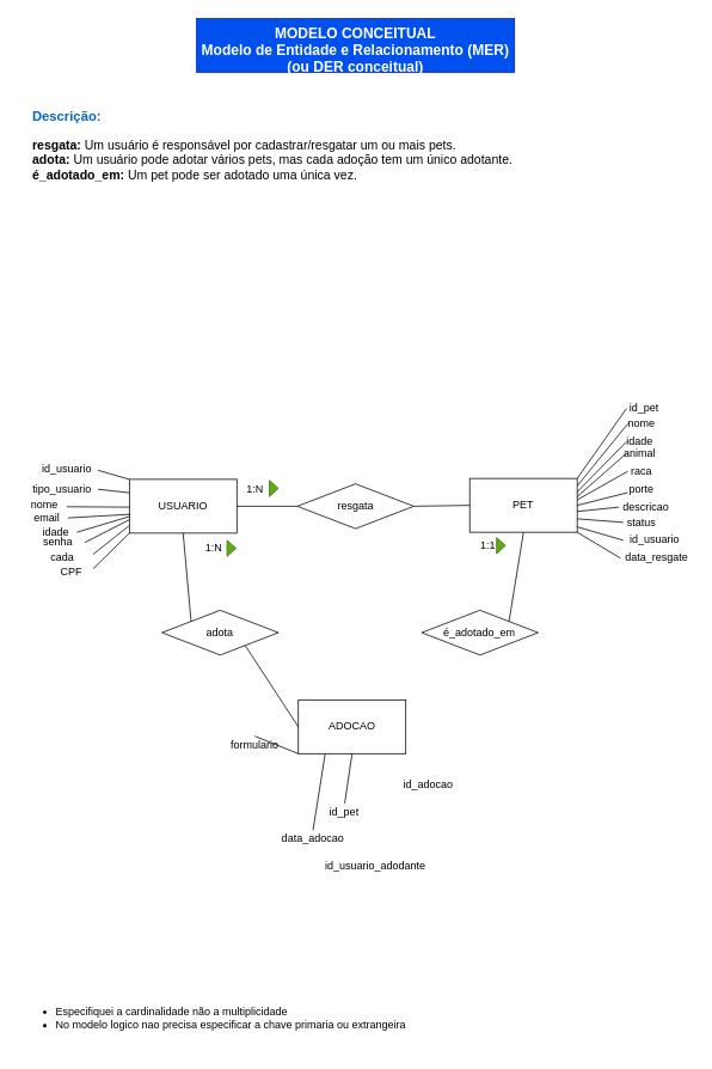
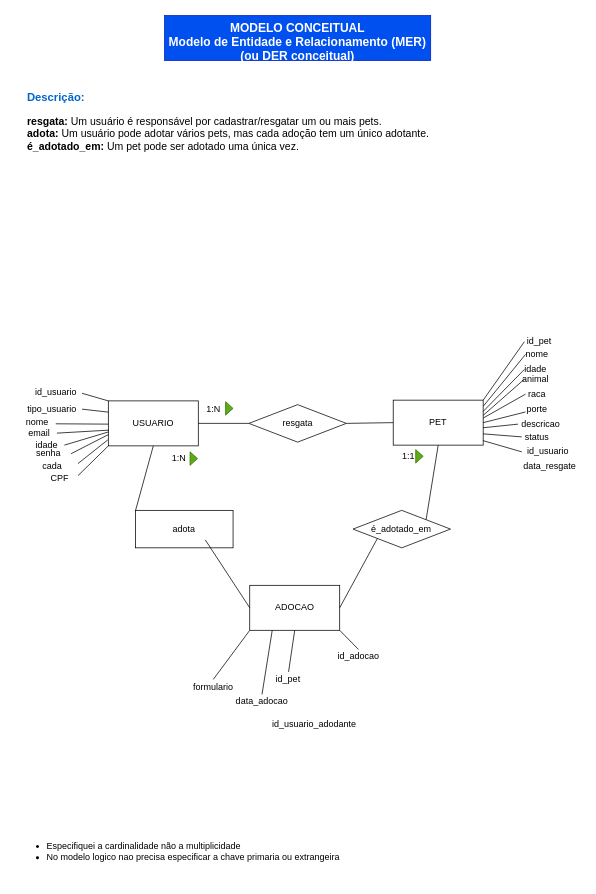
  <mxCell id="0" />
  <mxCell id="1" parent="0" />
  <mxCell id="2" value="" style="endArrow=none;html=1;rounded=0;entryX=0;entryY=1;entryDx=0;entryDy=0;exitX=0.5;exitY=0;exitDx=0;exitDy=0;" edge="1" parent="1" source="4" target="26"><mxGeometry width="50" height="50" relative="1" as="geometry"><mxPoint x="289" y="895" as="sourcePoint" /><mxPoint x="351.12" y="900" as="targetPoint" /></mxGeometry></mxCell>
  <mxCell id="3" value="status" style="text;html=1;align=center;verticalAlign=middle;whiteSpace=wrap;rounded=0;" vertex="1" parent="1"><mxGeometry x="695.5" y="567" width="40" height="30" as="geometry" /></mxCell>
- <mxCell id="4" value="formulario" style="text;html=1;align=center;verticalAlign=middle;whiteSpace=wrap;rounded=0;" vertex="1" parent="1"><mxGeometry x="244" y="820.5" width="80" height="20" as="geometry" /></mxCell>
+ <mxCell id="4" value="formulario" style="text;html=1;align=center;verticalAlign=middle;whiteSpace=wrap;rounded=0;" vertex="1" parent="1"><mxGeometry x="244" y="905.5" width="80" height="20" as="geometry" /></mxCell>
  <mxCell id="5" value="USUARIO" style="rounded=0;whiteSpace=wrap;html=1;" vertex="1" parent="1"><mxGeometry x="144" y="534" width="120" height="60" as="geometry" /></mxCell>
  <mxCell id="6" value="data_resgate" style="text;html=1;align=center;verticalAlign=middle;whiteSpace=wrap;rounded=0;" vertex="1" parent="1"><mxGeometry x="692.5" y="607" width="80" height="30" as="geometry" /></mxCell>
  <mxCell id="7" value="" style="endArrow=none;html=1;rounded=0;entryX=0;entryY=0;entryDx=0;entryDy=0;exitX=0.936;exitY=0.561;exitDx=0;exitDy=0;exitPerimeter=0;" edge="1" parent="1" source="9" target="5"><mxGeometry width="50" height="50" relative="1" as="geometry"><mxPoint x="372.12" y="521.83" as="sourcePoint" /><mxPoint x="-282" y="900" as="targetPoint" /></mxGeometry></mxCell>
  <mxCell id="8" value="id_pet" style="text;html=1;align=center;verticalAlign=middle;whiteSpace=wrap;rounded=0;" vertex="1" parent="1"><mxGeometry x="699" y="440" width="40" height="30" as="geometry" /></mxCell>
  <mxCell id="9" value="id_usuario" style="text;html=1;align=center;verticalAlign=middle;resizable=0;points=[];autosize=1;strokeColor=none;fillColor=none;" vertex="1" parent="1"><mxGeometry x="34" y="507" width="80" height="30" as="geometry" /></mxCell>
  <mxCell id="10" value="descricao" style="text;html=1;align=center;verticalAlign=middle;whiteSpace=wrap;rounded=0;" vertex="1" parent="1"><mxGeometry x="690.5" y="550" width="60" height="30" as="geometry" /></mxCell>
  <mxCell id="11" value="nome" style="text;html=1;align=center;verticalAlign=middle;whiteSpace=wrap;rounded=0;" vertex="1" parent="1"><mxGeometry x="700.5" y="457" width="30" height="30" as="geometry" /></mxCell>
  <mxCell id="12" value="porte" style="text;html=1;align=center;verticalAlign=middle;whiteSpace=wrap;rounded=0;" vertex="1" parent="1"><mxGeometry x="700.5" y="530" width="30" height="30" as="geometry" /></mxCell>
  <mxCell id="13" value="id_usuario" style="text;html=1;align=center;verticalAlign=middle;whiteSpace=wrap;rounded=0;" vertex="1" parent="1"><mxGeometry x="695.5" y="587" width="68.5" height="30" as="geometry" /></mxCell>
  <mxCell id="14" value="raca" style="text;html=1;align=center;verticalAlign=middle;whiteSpace=wrap;rounded=0;" vertex="1" parent="1"><mxGeometry x="700.5" y="510" width="30" height="30" as="geometry" /></mxCell>
  <mxCell id="15" value="idade" style="text;html=1;align=center;verticalAlign=middle;whiteSpace=wrap;rounded=0;" vertex="1" parent="1"><mxGeometry x="699" y="477" width="30" height="30" as="geometry" /></mxCell>
  <mxCell id="16" value="PET" style="rounded=0;whiteSpace=wrap;html=1;" vertex="1" parent="1"><mxGeometry x="524" y="533" width="120" height="60" as="geometry" /></mxCell>
  <mxCell id="17" value="" style="endArrow=none;html=1;rounded=0;exitX=0;exitY=0.5;exitDx=0;exitDy=0;entryX=1;entryY=0;entryDx=0;entryDy=0;" edge="1" parent="1" source="8" target="16"><mxGeometry width="50" height="50" relative="1" as="geometry"><mxPoint x="504" y="383" as="sourcePoint" /><mxPoint x="611" y="378" as="targetPoint" /></mxGeometry></mxCell>
  <mxCell id="18" value="" style="endArrow=none;html=1;rounded=0;exitX=0;exitY=0.5;exitDx=0;exitDy=0;entryX=1;entryY=0.75;entryDx=0;entryDy=0;" edge="1" parent="1" source="3" target="16"><mxGeometry width="50" height="50" relative="1" as="geometry"><mxPoint x="504" y="366" as="sourcePoint" /><mxPoint x="640" y="436" as="targetPoint" /></mxGeometry></mxCell>
  <mxCell id="19" value="" style="endArrow=none;html=1;rounded=0;exitX=0;exitY=0.5;exitDx=0;exitDy=0;entryX=1;entryY=0.398;entryDx=0;entryDy=0;entryPerimeter=0;" edge="1" parent="1" source="14" target="16"><mxGeometry width="50" height="50" relative="1" as="geometry"><mxPoint x="474" y="336" as="sourcePoint" /><mxPoint x="614" y="409" as="targetPoint" /></mxGeometry></mxCell>
  <mxCell id="20" value="" style="endArrow=none;html=1;rounded=0;exitX=0;exitY=0.5;exitDx=0;exitDy=0;entryX=0.998;entryY=0.9;entryDx=0;entryDy=0;entryPerimeter=0;" edge="1" parent="1" source="13" target="16"><mxGeometry width="50" height="50" relative="1" as="geometry"><mxPoint x="514" y="376" as="sourcePoint" /><mxPoint x="620" y="431" as="targetPoint" /></mxGeometry></mxCell>
  <mxCell id="21" value="" style="endArrow=none;html=1;rounded=0;entryX=1;entryY=0.5;entryDx=0;entryDy=0;" edge="1" parent="1" source="12" target="16"><mxGeometry width="50" height="50" relative="1" as="geometry"><mxPoint x="484" y="346" as="sourcePoint" /><mxPoint x="620" y="416" as="targetPoint" /></mxGeometry></mxCell>
- <mxCell id="22" value="" style="endArrow=none;html=1;rounded=0;exitX=0;exitY=0.5;exitDx=0;exitDy=0;entryX=1;entryY=1;entryDx=0;entryDy=0;" edge="1" parent="1" source="6" target="16"><mxGeometry width="50" height="50" relative="1" as="geometry"><mxPoint x="474" y="473" as="sourcePoint" /><mxPoint x="620" y="436" as="targetPoint" /></mxGeometry></mxCell>
  <mxCell id="23" value="" style="endArrow=none;html=1;rounded=0;entryX=0.999;entryY=0.614;entryDx=0;entryDy=0;entryPerimeter=0;exitX=0;exitY=0.5;exitDx=0;exitDy=0;" edge="1" parent="1" source="10" target="16"><mxGeometry width="50" height="50" relative="1" as="geometry"><mxPoint x="764" y="570" as="sourcePoint" /><mxPoint x="630" y="426" as="targetPoint" /></mxGeometry></mxCell>
  <mxCell id="24" value="" style="endArrow=none;html=1;rounded=0;exitX=0;exitY=0.5;exitDx=0;exitDy=0;entryX=1.003;entryY=0.131;entryDx=0;entryDy=0;entryPerimeter=0;" edge="1" parent="1" source="11" target="16"><mxGeometry width="50" height="50" relative="1" as="geometry"><mxPoint x="464" y="293" as="sourcePoint" /><mxPoint x="611" y="398" as="targetPoint" /></mxGeometry></mxCell>
  <mxCell id="25" value="" style="endArrow=none;html=1;rounded=0;exitX=0;exitY=0.5;exitDx=0;exitDy=0;entryX=1;entryY=0.25;entryDx=0;entryDy=0;" edge="1" parent="1" source="15" target="16"><mxGeometry width="50" height="50" relative="1" as="geometry"><mxPoint x="474" y="313" as="sourcePoint" /><mxPoint x="604" y="398" as="targetPoint" /></mxGeometry></mxCell>
  <mxCell id="26" value="ADOCAO" style="rounded=0;whiteSpace=wrap;html=1;" vertex="1" parent="1"><mxGeometry x="332.62" y="780" width="120" height="60" as="geometry" /></mxCell>
  <mxCell id="27" value="id_adocao" style="text;html=1;align=center;verticalAlign=middle;whiteSpace=wrap;rounded=0;" vertex="1" parent="1"><mxGeometry x="447.62" y="865.5" width="60" height="19.5" as="geometry" /></mxCell>
  <mxCell id="28" value="data_adocao" style="text;html=1;align=center;verticalAlign=middle;whiteSpace=wrap;rounded=0;" vertex="1" parent="1"><mxGeometry x="309" y="925.5" width="80" height="19.5" as="geometry" /></mxCell>
  <mxCell id="29" value="id_pet" style="text;html=1;align=center;verticalAlign=middle;whiteSpace=wrap;rounded=0;" vertex="1" parent="1"><mxGeometry x="364.43" y="895.5" width="40" height="19.5" as="geometry" /></mxCell>
+ <mxCell id="30" value="" style="endArrow=none;html=1;rounded=0;exitX=0.5;exitY=0;exitDx=0;exitDy=0;entryX=1;entryY=1;entryDx=0;entryDy=0;" edge="1" parent="1" source="27" target="26"><mxGeometry width="50" height="50" relative="1" as="geometry"><mxPoint x="204.12" y="840" as="sourcePoint" /><mxPoint x="311.12" y="835" as="targetPoint" /></mxGeometry></mxCell>
  <mxCell id="31" value="" style="endArrow=none;html=1;rounded=0;exitX=0.5;exitY=0;exitDx=0;exitDy=0;entryX=0.25;entryY=1;entryDx=0;entryDy=0;" edge="1" parent="1" source="28" target="26"><mxGeometry width="50" height="50" relative="1" as="geometry"><mxPoint x="174.12" y="793" as="sourcePoint" /><mxPoint x="310.12" y="863" as="targetPoint" /></mxGeometry></mxCell>
  <mxCell id="32" value="" style="endArrow=none;html=1;rounded=0;exitX=0.997;exitY=0.552;exitDx=0;exitDy=0;exitPerimeter=0;" edge="1" parent="1" source="33"><mxGeometry width="50" height="50" relative="1" as="geometry"><mxPoint x="379" y="700" as="sourcePoint" /><mxPoint x="144" y="565" as="targetPoint" /></mxGeometry></mxCell>
  <mxCell id="33" value="nome" style="text;html=1;align=center;verticalAlign=middle;resizable=0;points=[];autosize=1;strokeColor=none;fillColor=none;" vertex="1" parent="1"><mxGeometry x="24" y="548" width="50" height="30" as="geometry" /></mxCell>
  <mxCell id="34" value="" style="endArrow=none;html=1;rounded=0;entryX=0;entryY=0.75;entryDx=0;entryDy=0;exitX=1.005;exitY=0.514;exitDx=0;exitDy=0;exitPerimeter=0;" edge="1" parent="1" source="35" target="5"><mxGeometry width="50" height="50" relative="1" as="geometry"><mxPoint x="400.44" y="722" as="sourcePoint" /><mxPoint x="254" y="733.76" as="targetPoint" /></mxGeometry></mxCell>
  <mxCell id="35" value="senha" style="text;html=1;align=center;verticalAlign=middle;resizable=0;points=[];autosize=1;strokeColor=none;fillColor=none;" vertex="1" parent="1"><mxGeometry x="34" y="589" width="60" height="30" as="geometry" /></mxCell>
  <mxCell id="36" value="" style="endArrow=none;html=1;rounded=0;entryX=-0.006;entryY=0.867;entryDx=0;entryDy=0;exitX=0.992;exitY=0.355;exitDx=0;exitDy=0;exitPerimeter=0;entryPerimeter=0;" edge="1" parent="1" source="37" target="5"><mxGeometry width="50" height="50" relative="1" as="geometry"><mxPoint x="379" y="770" as="sourcePoint" /><mxPoint x="253" y="744" as="targetPoint" /></mxGeometry></mxCell>
  <mxCell id="37" value="cada" style="text;html=1;align=center;verticalAlign=middle;resizable=0;points=[];autosize=1;strokeColor=none;fillColor=none;" vertex="1" parent="1"><mxGeometry x="34" y="607" width="70" height="30" as="geometry" /></mxCell>
  <mxCell id="38" value="resgata" style="rhombus;whiteSpace=wrap;html=1;" vertex="1" parent="1"><mxGeometry x="331.5" y="539" width="130" height="50" as="geometry" /></mxCell>
- <mxCell id="39" value="adota" style="rhombus;whiteSpace=wrap;html=1;" vertex="1" parent="1"><mxGeometry x="180.38" y="680" width="130" height="50" as="geometry" /></mxCell>
+ <mxCell id="39" value="adota" style="whiteSpace=wrap;html=1;rounded=0;" vertex="1" parent="1"><mxGeometry x="180.38" y="680" width="130" height="50" as="geometry" /></mxCell>
  <mxCell id="40" value="" style="endArrow=none;html=1;rounded=0;entryX=1;entryY=0.5;entryDx=0;entryDy=0;exitX=0;exitY=0.5;exitDx=0;exitDy=0;" edge="1" parent="1" source="38" target="5"><mxGeometry width="50" height="50" relative="1" as="geometry"><mxPoint x="649" y="802" as="sourcePoint" /><mxPoint x="699" y="752" as="targetPoint" /></mxGeometry></mxCell>
  <mxCell id="41" value="" style="endArrow=none;html=1;rounded=0;entryX=1;entryY=0.5;entryDx=0;entryDy=0;exitX=0;exitY=0.5;exitDx=0;exitDy=0;" edge="1" parent="1" source="16" target="38"><mxGeometry width="50" height="50" relative="1" as="geometry"><mxPoint x="456.5" y="587" as="sourcePoint" /><mxPoint x="537.5" y="587" as="targetPoint" /></mxGeometry></mxCell>
  <mxCell id="42" value="MODELO CONCEITUAL&#10;Modelo de Entidade e Relacionamento (MER) (ou DER conceitual)" style="text;whiteSpace=wrap;fontStyle=1;labelBackgroundColor=light-dark(default, #fd0d0d);fillColor=#0050ef;fontColor=#ffffff;strokeColor=#001DBC;gradientColor=none;align=center;fontSize=16;" vertex="1" parent="1"><mxGeometry x="219" y="20" width="355" height="60" as="geometry" /></mxCell>
  <mxCell id="43" value="" style="endArrow=none;html=1;rounded=0;entryX=0.5;entryY=1;entryDx=0;entryDy=0;exitX=0;exitY=0;exitDx=0;exitDy=0;" edge="1" parent="1" source="39" target="5"><mxGeometry width="50" height="50" relative="1" as="geometry"><mxPoint x="678" y="632" as="sourcePoint" /><mxPoint x="759" y="632" as="targetPoint" /></mxGeometry></mxCell>
  <mxCell id="44" value="" style="endArrow=none;html=1;rounded=0;exitX=0;exitY=0.5;exitDx=0;exitDy=0;entryX=0.715;entryY=0.788;entryDx=0;entryDy=0;entryPerimeter=0;" edge="1" parent="1" source="26" target="39"><mxGeometry width="50" height="50" relative="1" as="geometry"><mxPoint x="677" y="740" as="sourcePoint" /><mxPoint x="299" y="743" as="targetPoint" /></mxGeometry></mxCell>
  <mxCell id="45" value="&lt;div style=&quot;&quot;&gt;&lt;strong data-end=&quot;274&quot; data-start=&quot;260&quot; style=&quot;background-color: transparent;&quot;&gt;&lt;font&gt;&lt;font&gt;&lt;font style=&quot;color: light-dark(rgb(0, 102, 204), rgb(51, 153, 255)); font-size: 15px;&quot;&gt;Descrição:&lt;br&gt;&lt;/font&gt;&lt;/font&gt;&lt;/font&gt;&lt;br&gt;&lt;/strong&gt;&lt;/div&gt;&lt;font style=&quot;font-size: 14px;&quot;&gt;&lt;b style=&quot;&quot;&gt;resgata:&lt;/b&gt; Um usuário é responsável por cadastrar/resgatar um ou mais pets.&lt;/font&gt;&lt;div&gt;&lt;font style=&quot;font-size: 14px;&quot;&gt;&lt;b&gt;adota:&amp;nbsp;&lt;/b&gt;Um usuário pode adotar vários pets, mas cada adoção tem um único adotante.&lt;br&gt;&lt;/font&gt;&lt;div&gt;&lt;font style=&quot;font-size: 14px;&quot;&gt;&lt;b style=&quot;&quot;&gt;é_adotado_em:&lt;/b&gt;&amp;nbsp;Um pet pode ser adotado uma única vez.&lt;/font&gt;&lt;/div&gt;&lt;/div&gt;" style="text;html=1;align=left;verticalAlign=middle;resizable=0;points=[];autosize=1;strokeColor=none;fillColor=none;" vertex="1" parent="1"><mxGeometry x="34" y="111.82" width="560" height="100" as="geometry" /></mxCell>
  <mxCell id="46" value="é_adotado_em" style="rhombus;whiteSpace=wrap;html=1;" vertex="1" parent="1"><mxGeometry x="470.38" y="680" width="130" height="50" as="geometry" /></mxCell>
  <mxCell id="47" value="" style="endArrow=none;html=1;rounded=0;exitX=0.5;exitY=0;exitDx=0;exitDy=0;entryX=0.5;entryY=1;entryDx=0;entryDy=0;" edge="1" parent="1" source="29" target="26"><mxGeometry width="50" height="50" relative="1" as="geometry"><mxPoint x="352.62" y="980" as="sourcePoint" /><mxPoint x="392.62" y="865" as="targetPoint" /></mxGeometry></mxCell>
  <mxCell id="48" value="id_usuario_adodante" style="text;html=1;align=center;verticalAlign=middle;whiteSpace=wrap;rounded=0;" vertex="1" parent="1"><mxGeometry x="359" y="955.5" width="120" height="19.5" as="geometry" /></mxCell>
+ <mxCell id="49" value="" style="endArrow=none;html=1;rounded=0;exitX=0;exitY=1;exitDx=0;exitDy=0;entryX=1;entryY=0.5;entryDx=0;entryDy=0;" edge="1" parent="1" source="46" target="26"><mxGeometry width="50" height="50" relative="1" as="geometry"><mxPoint x="426" y="811" as="sourcePoint" /><mxPoint x="359" y="722" as="targetPoint" /></mxGeometry></mxCell>
  <mxCell id="50" value="" style="endArrow=none;html=1;rounded=0;exitX=1;exitY=0;exitDx=0;exitDy=0;entryX=0.5;entryY=1;entryDx=0;entryDy=0;" edge="1" parent="1" source="46" target="16"><mxGeometry width="50" height="50" relative="1" as="geometry"><mxPoint x="354" y="808" as="sourcePoint" /><mxPoint x="287" y="719" as="targetPoint" /></mxGeometry></mxCell>
  <mxCell id="51" value="" style="group" connectable="0" vertex="1" parent="1"><mxGeometry x="264" y="530" width="46.38" height="30" as="geometry" /></mxCell>
  <mxCell id="52" value="1:N" style="text;html=1;align=center;verticalAlign=middle;resizable=0;points=[];autosize=1;strokeColor=none;fillColor=none;" vertex="1" parent="51"><mxGeometry width="40" height="30" as="geometry" /></mxCell>
  <mxCell id="53" value="" style="triangle;whiteSpace=wrap;html=1;fillColor=#60a917;fontColor=#ffffff;strokeColor=#2D7600;" vertex="1" parent="51"><mxGeometry x="36.38" y="5" width="10" height="18" as="geometry" /></mxCell>
  <mxCell id="54" value="" style="group" connectable="0" vertex="1" parent="1"><mxGeometry x="218" y="596" width="45" height="30" as="geometry" /></mxCell>
  <mxCell id="55" value="1:N" style="text;html=1;align=center;verticalAlign=middle;resizable=0;points=[];autosize=1;strokeColor=none;fillColor=none;" vertex="1" parent="54"><mxGeometry width="40" height="30" as="geometry" /></mxCell>
  <mxCell id="56" value="" style="triangle;whiteSpace=wrap;html=1;fillColor=#60a917;fontColor=#ffffff;strokeColor=#2D7600;" vertex="1" parent="54"><mxGeometry x="35" y="6" width="10" height="18" as="geometry" /></mxCell>
  <mxCell id="57" value="" style="group" connectable="0" vertex="1" parent="1"><mxGeometry x="524" y="593" width="40" height="30" as="geometry" /></mxCell>
  <mxCell id="58" value="1:1" style="text;html=1;align=center;verticalAlign=middle;resizable=0;points=[];autosize=1;strokeColor=none;fillColor=none;" vertex="1" parent="57"><mxGeometry width="40" height="30" as="geometry" /></mxCell>
  <mxCell id="59" value="" style="triangle;whiteSpace=wrap;html=1;fillColor=#60a917;fontColor=#ffffff;strokeColor=#2D7600;" vertex="1" parent="57"><mxGeometry x="30" y="6" width="10" height="18" as="geometry" /></mxCell>
  <mxCell id="60" value="&lt;ul&gt;&lt;li&gt;Especifiquei a cardinalidade não a multiplicidade&lt;/li&gt;&lt;li style=&quot;&quot;&gt;No modelo logico nao precisa especificar a chave primaria ou extrangeira&lt;/li&gt;&lt;/ul&gt;" style="text;html=1;align=left;verticalAlign=middle;resizable=0;points=[];autosize=1;strokeColor=none;fillColor=none;" vertex="1" parent="1"><mxGeometry x="20.38" y="1100" width="450" height="70" as="geometry" /></mxCell>
  <mxCell id="61" value="" style="endArrow=none;html=1;rounded=0;exitX=1;exitY=0.5;exitDx=0;exitDy=0;entryX=0;entryY=0.25;entryDx=0;entryDy=0;" edge="1" parent="1" source="62" target="5"><mxGeometry width="50" height="50" relative="1" as="geometry"><mxPoint x="89.28" y="540.65" as="sourcePoint" /><mxPoint x="144" y="623" as="targetPoint" /></mxGeometry></mxCell>
  <mxCell id="62" value="tipo_usuario" style="text;html=1;align=center;verticalAlign=middle;whiteSpace=wrap;rounded=0;" vertex="1" parent="1"><mxGeometry x="29" y="535" width="80" height="20" as="geometry" /></mxCell>
  <mxCell id="63" value="" style="endArrow=none;html=1;rounded=0;entryX=0.007;entryY=0.65;entryDx=0;entryDy=0;exitX=1;exitY=0.5;exitDx=0;exitDy=0;entryPerimeter=0;" edge="1" parent="1" source="64" target="5"><mxGeometry width="50" height="50" relative="1" as="geometry"><mxPoint x="113.44" y="663.65" as="sourcePoint" /><mxPoint x="149" y="650" as="targetPoint" /></mxGeometry></mxCell>
  <mxCell id="64" value="email" style="text;html=1;align=center;verticalAlign=middle;whiteSpace=wrap;rounded=0;" vertex="1" parent="1"><mxGeometry x="29" y="567" width="46.38" height="20" as="geometry" /></mxCell>
  <mxCell id="65" value="" style="endArrow=none;html=1;rounded=0;exitX=1;exitY=0.5;exitDx=0;exitDy=0;entryX=0.002;entryY=0.69;entryDx=0;entryDy=0;entryPerimeter=0;" edge="1" parent="1" source="66" target="5"><mxGeometry width="50" height="50" relative="1" as="geometry"><mxPoint x="123.44" y="673.65" as="sourcePoint" /><mxPoint x="144" y="570" as="targetPoint" /></mxGeometry></mxCell>
  <mxCell id="66" value="idade" style="text;html=1;align=center;verticalAlign=middle;whiteSpace=wrap;rounded=0;" vertex="1" parent="1"><mxGeometry x="39" y="583" width="46.38" height="20" as="geometry" /></mxCell>
  <mxCell id="67" value="animal" style="text;html=1;align=center;verticalAlign=middle;whiteSpace=wrap;rounded=0;" vertex="1" parent="1"><mxGeometry x="699" y="490" width="30" height="30" as="geometry" /></mxCell>
  <mxCell id="68" value="" style="endArrow=none;html=1;rounded=0;exitX=0;exitY=0.5;exitDx=0;exitDy=0;entryX=1.001;entryY=0.337;entryDx=0;entryDy=0;entryPerimeter=0;" edge="1" parent="1" source="67" target="16"><mxGeometry width="50" height="50" relative="1" as="geometry"><mxPoint x="484" y="323" as="sourcePoint" /><mxPoint x="654" y="558" as="targetPoint" /></mxGeometry></mxCell>
  <mxCell id="69" value="" style="endArrow=none;html=1;rounded=0;entryX=0;entryY=1;entryDx=0;entryDy=0;exitX=0.992;exitY=0.355;exitDx=0;exitDy=0;exitPerimeter=0;" edge="1" parent="1" source="70" target="5"><mxGeometry width="50" height="50" relative="1" as="geometry"><mxPoint x="389" y="780" as="sourcePoint" /><mxPoint x="154" y="604" as="targetPoint" /></mxGeometry></mxCell>
  <mxCell id="70" value="CPF" style="text;html=1;align=center;verticalAlign=middle;resizable=0;points=[];autosize=1;strokeColor=none;fillColor=none;" vertex="1" parent="1"><mxGeometry x="54" y="623" width="50" height="30" as="geometry" /></mxCell>
